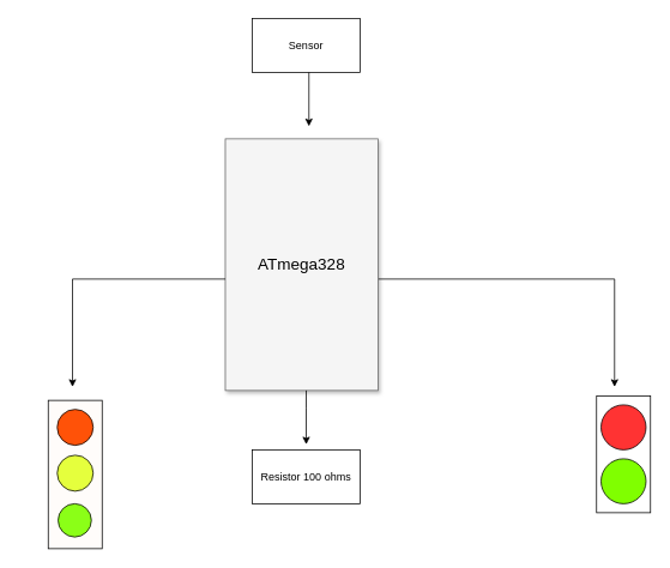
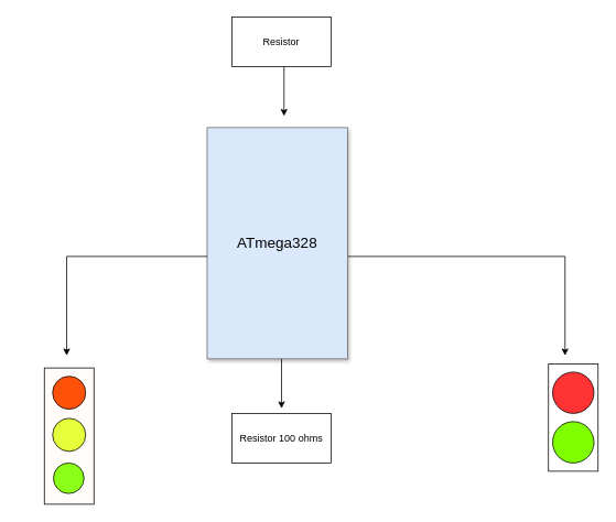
  <mxCell id="0" style=";html=1;" />
  <mxCell id="1" style=";html=1;" parent="0" />
  <mxCell id="2" style="edgeStyle=elbowEdgeStyle;rounded=0;html=1;startArrow=none;startFill=0;jettySize=auto;orthogonalLoop=1;fontSize=18;elbow=vertical;" parent="1" source="3" edge="1"><mxGeometry relative="1" as="geometry"><mxPoint x="683" y="430" as="targetPoint" /><Array as="points"><mxPoint x="663" y="310" /></Array></mxGeometry></mxCell>
- <mxCell id="3" value="ATmega328" style="whiteSpace=wrap;html=1;shadow=1;fontSize=18;fillColor=#f5f5f5;strokeColor=#666666;" parent="1" vertex="1"><mxGeometry x="250" y="154" width="170" height="280" as="geometry" /></mxCell>
+ <mxCell id="3" value="ATmega328" style="whiteSpace=wrap;html=1;shadow=1;fontSize=18;fillColor=#dae8fc;strokeColor=#666666;" parent="1" vertex="1"><mxGeometry x="250" y="154" width="170" height="280" as="geometry" /></mxCell>
  <mxCell id="4" style="edgeStyle=elbowEdgeStyle;rounded=0;html=1;startArrow=none;startFill=0;jettySize=auto;orthogonalLoop=1;fontSize=18;elbow=vertical;" parent="1" edge="1"><mxGeometry relative="1" as="geometry"><mxPoint x="250" y="310" as="sourcePoint" /><mxPoint x="80" y="430" as="targetPoint" /><Array as="points"><mxPoint x="20" y="310" /></Array></mxGeometry></mxCell>
  <mxCell id="5" value="" style="rounded=0;whiteSpace=wrap;html=1;direction=south;" vertex="1" parent="1"><mxGeometry x="663" y="440" width="60" height="130" as="geometry" /></mxCell>
  <mxCell id="6" value="" style="endArrow=classic;html=1;rounded=0;" edge="1" parent="1"><mxGeometry width="50" height="50" relative="1" as="geometry"><mxPoint x="340" y="434" as="sourcePoint" /><mxPoint x="340" y="494" as="targetPoint" /><Array as="points"><mxPoint x="340" y="454" /></Array></mxGeometry></mxCell>
  <mxCell id="7" value="Resistor 100 ohms" style="rounded=0;whiteSpace=wrap;html=1;" vertex="1" parent="1"><mxGeometry x="280" y="500" width="120" height="60" as="geometry" /></mxCell>
  <mxCell id="8" value="" style="ellipse;whiteSpace=wrap;html=1;aspect=fixed;fillColor=#FF3333;" vertex="1" parent="1"><mxGeometry x="668" y="450" width="50" height="50" as="geometry" /></mxCell>
  <mxCell id="9" value="" style="ellipse;whiteSpace=wrap;html=1;aspect=fixed;fillColor=#80FF00;" vertex="1" parent="1"><mxGeometry x="668" y="510" width="50" height="50" as="geometry" /></mxCell>
  <mxCell id="10" style="edgeStyle=orthogonalEdgeStyle;rounded=0;orthogonalLoop=1;jettySize=auto;html=1;exitX=1;exitY=0.5;exitDx=0;exitDy=0;" edge="1" parent="1" source="5" target="5"><mxGeometry relative="1" as="geometry" /></mxCell>
  <mxCell id="11" value="" style="rounded=0;whiteSpace=wrap;html=1;fillColor=#FFFCFA;direction=south;" vertex="1" parent="1"><mxGeometry x="53" y="445" width="60" height="165" as="geometry" /></mxCell>
  <mxCell id="12" value="" style="ellipse;whiteSpace=wrap;html=1;aspect=fixed;fillColor=#FF5208;" vertex="1" parent="1"><mxGeometry x="63" y="455" width="40" height="40" as="geometry" /></mxCell>
  <mxCell id="13" value="" style="ellipse;whiteSpace=wrap;html=1;aspect=fixed;fillColor=#E5FF3D;" vertex="1" parent="1"><mxGeometry x="63" y="506" width="40" height="40" as="geometry" /></mxCell>
  <mxCell id="14" value="" style="ellipse;whiteSpace=wrap;html=1;aspect=fixed;fillColor=#8BFF17;" vertex="1" parent="1"><mxGeometry x="64" y="560" width="37" height="37" as="geometry" /></mxCell>
- <mxCell id="15" value="Sensor" style="rounded=0;whiteSpace=wrap;html=1;fillColor=#FFFFFF;" vertex="1" parent="1"><mxGeometry x="280" y="20" width="120" height="60" as="geometry" /></mxCell>
+ <mxCell id="15" value="Resistor" style="rounded=0;whiteSpace=wrap;html=1;fillColor=#FFFFFF;" vertex="1" parent="1"><mxGeometry x="280" y="20" width="120" height="60" as="geometry" /></mxCell>
  <mxCell id="16" value="" style="endArrow=classic;html=1;rounded=0;" edge="1" parent="1"><mxGeometry width="50" height="50" relative="1" as="geometry"><mxPoint x="343" y="80" as="sourcePoint" /><mxPoint x="343" y="140" as="targetPoint" /></mxGeometry></mxCell>
